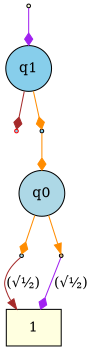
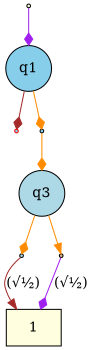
  digraph {
    ordering=out
    node [fillcolor=skyblue shape=point style=filled]
    edge [color=darkorange arrowhead=diamond]
    "0h0" [color=red]
    "0h2"
    "1h0" [fillcolor=lightblue]
    "1h2" [fillcolor=tan]
    n5 [label=1 shape=box fillcolor=lightyellow]
    R [fillcolor=lightyellow]
    n7 [label=q1 shape=circle]
-   n8 [fillcolor=lightblue label=q0 shape=circle]
+   n8 [fillcolor=lightblue label=q3 shape=circle]
    subgraph sub_1 {
      rank=same
      "0h0"
      "0h2"
    }
    subgraph sub_2 {
      rank=same
      "1h0"
      "1h2"
    }
    "0h2" -> n8
    "1h0" -> n5 [label="(√½)" color=brown arrowhead=normal]
    "1h2" -> n5 [label="(√½)" color=purple]
    R -> n7 [color=purple]
    n7 -> "0h0" [color=brown]
    n7 -> "0h2"
    n8 -> "1h0"
    n8 -> "1h2" [arrowhead=normal]
  }
